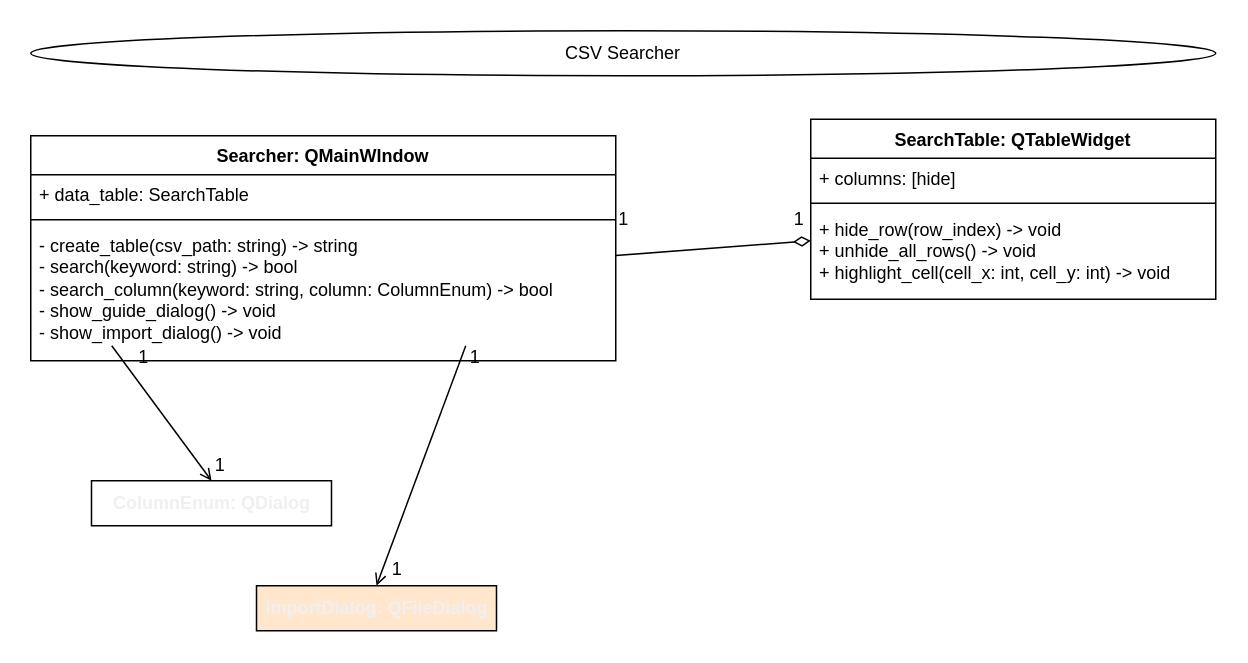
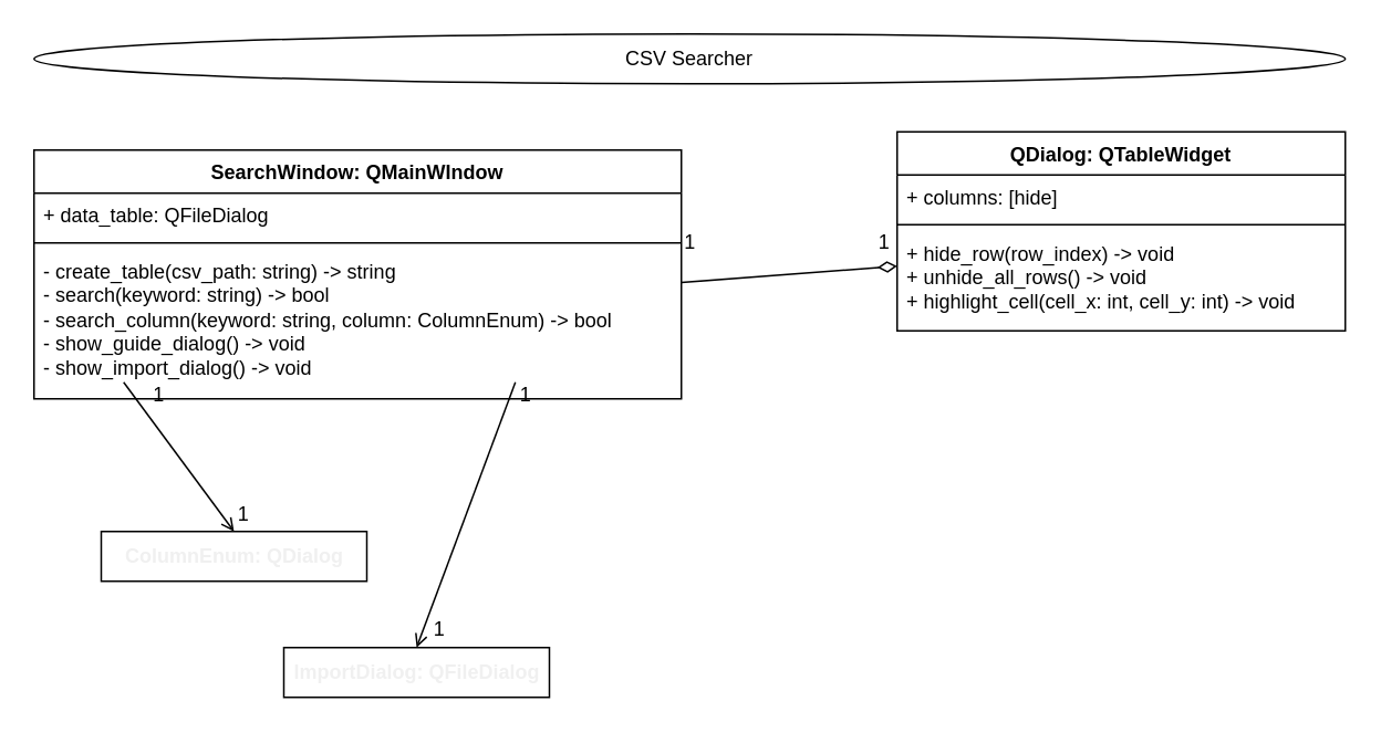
  <mxCell id="0" />
  <mxCell id="1" parent="0" />
- <mxCell id="2" value="Searcher: QMainWIndow" style="swimlane;fontStyle=1;align=center;verticalAlign=top;childLayout=stackLayout;horizontal=1;startSize=26;horizontalStack=0;resizeParent=1;resizeParentMax=0;resizeLast=0;collapsible=1;marginBottom=0;whiteSpace=wrap;html=1;" parent="1" vertex="1"><mxGeometry x="20" y="90" width="390" height="150" as="geometry" /></mxCell>
- <mxCell id="3" value="+ data_table: SearchTable" style="text;strokeColor=none;fillColor=none;align=left;verticalAlign=top;spacingLeft=4;spacingRight=4;overflow=hidden;rotatable=0;points=[[0,0.5],[1,0.5]];portConstraint=eastwest;whiteSpace=wrap;html=1;" parent="2" vertex="1"><mxGeometry y="26" width="390" height="26" as="geometry" /></mxCell>
+ <mxCell id="2" value="SearchWindow: QMainWIndow" style="swimlane;fontStyle=1;align=center;verticalAlign=top;childLayout=stackLayout;horizontal=1;startSize=26;horizontalStack=0;resizeParent=1;resizeParentMax=0;resizeLast=0;collapsible=1;marginBottom=0;whiteSpace=wrap;html=1;" parent="1" vertex="1"><mxGeometry x="20" y="90" width="390" height="150" as="geometry" /></mxCell>
+ <mxCell id="3" value="+ data_table: QFileDialog" style="text;strokeColor=none;fillColor=none;align=left;verticalAlign=top;spacingLeft=4;spacingRight=4;overflow=hidden;rotatable=0;points=[[0,0.5],[1,0.5]];portConstraint=eastwest;whiteSpace=wrap;html=1;" parent="2" vertex="1"><mxGeometry y="26" width="390" height="26" as="geometry" /></mxCell>
  <mxCell id="4" value="" style="line;strokeWidth=1;fillColor=none;align=left;verticalAlign=middle;spacingTop=-1;spacingLeft=3;spacingRight=3;rotatable=0;labelPosition=right;points=[];portConstraint=eastwest;strokeColor=inherit;" parent="2" vertex="1"><mxGeometry y="52" width="390" height="8" as="geometry" /></mxCell>
  <mxCell id="5" value="&lt;div&gt;- create_table(csv_path: string) -&amp;gt; string&lt;br&gt;&lt;/div&gt;- search(keyword: string)&amp;nbsp;-&amp;gt;&amp;nbsp;bool&lt;div&gt;- search_column(&lt;span style=&quot;&quot;&gt;keyword: string, column: ColumnEnum&lt;/span&gt;&lt;span style=&quot;&quot;&gt;)&lt;/span&gt;&lt;span style=&quot;&quot;&gt;&amp;nbsp;&lt;/span&gt;&lt;span style=&quot;&quot;&gt;-&amp;gt;&amp;nbsp;&lt;/span&gt;&lt;span style=&quot;&quot;&gt;bool&lt;/span&gt;&lt;/div&gt;&lt;div&gt;- show_guide&lt;span style=&quot;background-color: initial;&quot;&gt;_dialog&lt;/span&gt;&lt;span style=&quot;background-color: initial;&quot;&gt;()&amp;nbsp;-&amp;gt;&amp;nbsp;void&lt;/span&gt;&lt;/div&gt;&lt;div&gt;- show_import_dialog() -&amp;gt; void&lt;span style=&quot;background-color: initial;&quot;&gt;&lt;br&gt;&lt;/span&gt;&lt;/div&gt;&lt;div&gt;&lt;br&gt;&lt;/div&gt;" style="text;strokeColor=none;fillColor=none;align=left;verticalAlign=top;spacingLeft=4;spacingRight=4;overflow=hidden;rotatable=0;points=[[0,0.5],[1,0.5]];portConstraint=eastwest;whiteSpace=wrap;html=1;labelBackgroundColor=none;" parent="2" vertex="1"><mxGeometry y="60" width="390" height="90" as="geometry" /></mxCell>
  <mxCell id="6" value="CSV Searcher" style="ellipse;whiteSpace=wrap;html=1;" parent="1" vertex="1"><mxGeometry x="20" y="20" width="790" height="30" as="geometry" /></mxCell>
  <mxCell id="7" value="&lt;span style=&quot;color: rgb(240, 240, 240); font-family: Helvetica; font-size: 12px; font-style: normal; font-variant-ligatures: normal; font-variant-caps: normal; font-weight: 700; letter-spacing: normal; orphans: 2; text-align: center; text-indent: 0px; text-transform: none; widows: 2; word-spacing: 0px; -webkit-text-stroke-width: 0px; white-space: normal; text-decoration-thickness: initial; text-decoration-style: initial; text-decoration-color: initial; float: none; display: inline !important;&quot;&gt;ColumnEnum: QDialog&lt;/span&gt;" style="rounded=0;whiteSpace=wrap;html=1;labelBackgroundColor=none;" parent="1" vertex="1"><mxGeometry x="60.5" y="320" width="160" height="30" as="geometry" /></mxCell>
- <mxCell id="8" value="&lt;span style=&quot;color: rgb(240, 240, 240); font-family: Helvetica; font-size: 12px; font-style: normal; font-variant-ligatures: normal; font-variant-caps: normal; font-weight: 700; letter-spacing: normal; orphans: 2; text-align: center; text-indent: 0px; text-transform: none; widows: 2; word-spacing: 0px; -webkit-text-stroke-width: 0px; white-space: normal; text-decoration-thickness: initial; text-decoration-style: initial; text-decoration-color: initial; float: none; display: inline !important;&quot;&gt;ImportDialog: QFileDialog&lt;/span&gt;" style="rounded=0;whiteSpace=wrap;html=1;labelBackgroundColor=none;fillColor=#ffe6cc;" parent="1" vertex="1"><mxGeometry x="170.5" y="390" width="160" height="30" as="geometry" /></mxCell>
- <mxCell id="9" value="SearchTable: QTableWidget" style="swimlane;fontStyle=1;align=center;verticalAlign=top;childLayout=stackLayout;horizontal=1;startSize=26;horizontalStack=0;resizeParent=1;resizeParentMax=0;resizeLast=0;collapsible=1;marginBottom=0;whiteSpace=wrap;html=1;" parent="1" vertex="1"><mxGeometry x="540" y="79" width="270" height="120" as="geometry" /></mxCell>
+ <mxCell id="8" value="&lt;span style=&quot;color: rgb(240, 240, 240); font-family: Helvetica; font-size: 12px; font-style: normal; font-variant-ligatures: normal; font-variant-caps: normal; font-weight: 700; letter-spacing: normal; orphans: 2; text-align: center; text-indent: 0px; text-transform: none; widows: 2; word-spacing: 0px; -webkit-text-stroke-width: 0px; white-space: normal; text-decoration-thickness: initial; text-decoration-style: initial; text-decoration-color: initial; float: none; display: inline !important;&quot;&gt;ImportDialog: QFileDialog&lt;/span&gt;" style="rounded=0;whiteSpace=wrap;html=1;labelBackgroundColor=none;" parent="1" vertex="1"><mxGeometry x="170.5" y="390" width="160" height="30" as="geometry" /></mxCell>
+ <mxCell id="9" value="QDialog: QTableWidget" style="swimlane;fontStyle=1;align=center;verticalAlign=top;childLayout=stackLayout;horizontal=1;startSize=26;horizontalStack=0;resizeParent=1;resizeParentMax=0;resizeLast=0;collapsible=1;marginBottom=0;whiteSpace=wrap;html=1;" parent="1" vertex="1"><mxGeometry x="540" y="79" width="270" height="120" as="geometry" /></mxCell>
  <mxCell id="10" value="+ columns: [hide]" style="text;strokeColor=none;fillColor=none;align=left;verticalAlign=top;spacingLeft=4;spacingRight=4;overflow=hidden;rotatable=0;points=[[0,0.5],[1,0.5]];portConstraint=eastwest;whiteSpace=wrap;html=1;" parent="9" vertex="1"><mxGeometry y="26" width="270" height="26" as="geometry" /></mxCell>
  <mxCell id="11" value="" style="line;strokeWidth=1;fillColor=none;align=left;verticalAlign=middle;spacingTop=-1;spacingLeft=3;spacingRight=3;rotatable=0;labelPosition=right;points=[];portConstraint=eastwest;strokeColor=inherit;" parent="9" vertex="1"><mxGeometry y="52" width="270" height="8" as="geometry" /></mxCell>
  <mxCell id="12" value="&lt;div&gt;+ hide_row(row_index)&lt;span style=&quot;&quot;&gt;&amp;nbsp;&lt;/span&gt;&lt;span style=&quot;&quot;&gt;-&amp;gt; void&lt;/span&gt;&lt;/div&gt;&lt;div&gt;+ unhide_all_rows() -&amp;gt; void&lt;br&gt;&lt;/div&gt;&lt;div&gt;+ highlight_cell(cell_x: int, cell_y: int) -&amp;gt; void&lt;/div&gt;" style="text;strokeColor=none;fillColor=none;align=left;verticalAlign=top;spacingLeft=4;spacingRight=4;overflow=hidden;rotatable=0;points=[[0,0.5],[1,0.5]];portConstraint=eastwest;whiteSpace=wrap;html=1;labelBackgroundColor=none;" parent="9" vertex="1"><mxGeometry y="60" width="270" height="60" as="geometry" /></mxCell>
  <mxCell id="13" value="" style="edgeStyle=none;orthogonalLoop=1;jettySize=auto;html=1;rounded=0;entryX=0.5;entryY=0;entryDx=0;entryDy=0;endArrow=open;endFill=0;" parent="1" target="7" edge="1"><mxGeometry width="100" relative="1" as="geometry"><mxPoint x="74" y="230" as="sourcePoint" /><mxPoint x="140" y="250" as="targetPoint" /><Array as="points" /></mxGeometry></mxCell>
  <mxCell id="14" value="" style="edgeStyle=none;orthogonalLoop=1;jettySize=auto;html=1;rounded=0;entryX=0.5;entryY=0;entryDx=0;entryDy=0;endArrow=open;endFill=0;" parent="1" target="8" edge="1"><mxGeometry width="100" relative="1" as="geometry"><mxPoint x="310" y="230" as="sourcePoint" /><mxPoint x="310" y="270" as="targetPoint" /><Array as="points" /></mxGeometry></mxCell>
  <mxCell id="15" value="1" style="text;html=1;align=center;verticalAlign=middle;resizable=0;points=[];autosize=1;strokeColor=none;fillColor=none;" parent="1" vertex="1"><mxGeometry x="131" y="295" width="30" height="30" as="geometry" /></mxCell>
  <mxCell id="16" value="1" style="text;html=1;align=center;verticalAlign=middle;resizable=0;points=[];autosize=1;strokeColor=none;fillColor=none;" parent="1" vertex="1"><mxGeometry x="80" y="223" width="30" height="30" as="geometry" /></mxCell>
  <mxCell id="17" value="1" style="text;html=1;align=center;verticalAlign=middle;resizable=0;points=[];autosize=1;strokeColor=none;fillColor=none;" parent="1" vertex="1"><mxGeometry x="300.5" y="223" width="30" height="30" as="geometry" /></mxCell>
  <mxCell id="18" value="1" style="text;html=1;align=center;verticalAlign=middle;resizable=0;points=[];autosize=1;strokeColor=none;fillColor=none;" parent="1" vertex="1"><mxGeometry x="249" y="364" width="30" height="30" as="geometry" /></mxCell>
  <mxCell id="19" value="" style="edgeStyle=none;orthogonalLoop=1;jettySize=auto;html=1;rounded=0;exitX=1;exitY=0.221;exitDx=0;exitDy=0;exitPerimeter=0;endArrow=diamondThin;endFill=0;endSize=9;" parent="1" source="5" edge="1"><mxGeometry width="100" relative="1" as="geometry"><mxPoint x="380" y="160" as="sourcePoint" /><mxPoint x="540" y="160" as="targetPoint" /><Array as="points" /></mxGeometry></mxCell>
  <mxCell id="20" value="1" style="text;html=1;align=center;verticalAlign=middle;resizable=0;points=[];autosize=1;strokeColor=none;fillColor=none;" parent="1" vertex="1"><mxGeometry x="400" y="131" width="30" height="30" as="geometry" /></mxCell>
  <mxCell id="21" value="1" style="text;html=1;align=center;verticalAlign=middle;resizable=0;points=[];autosize=1;strokeColor=none;fillColor=none;" parent="1" vertex="1"><mxGeometry x="517" y="131" width="30" height="30" as="geometry" /></mxCell>
